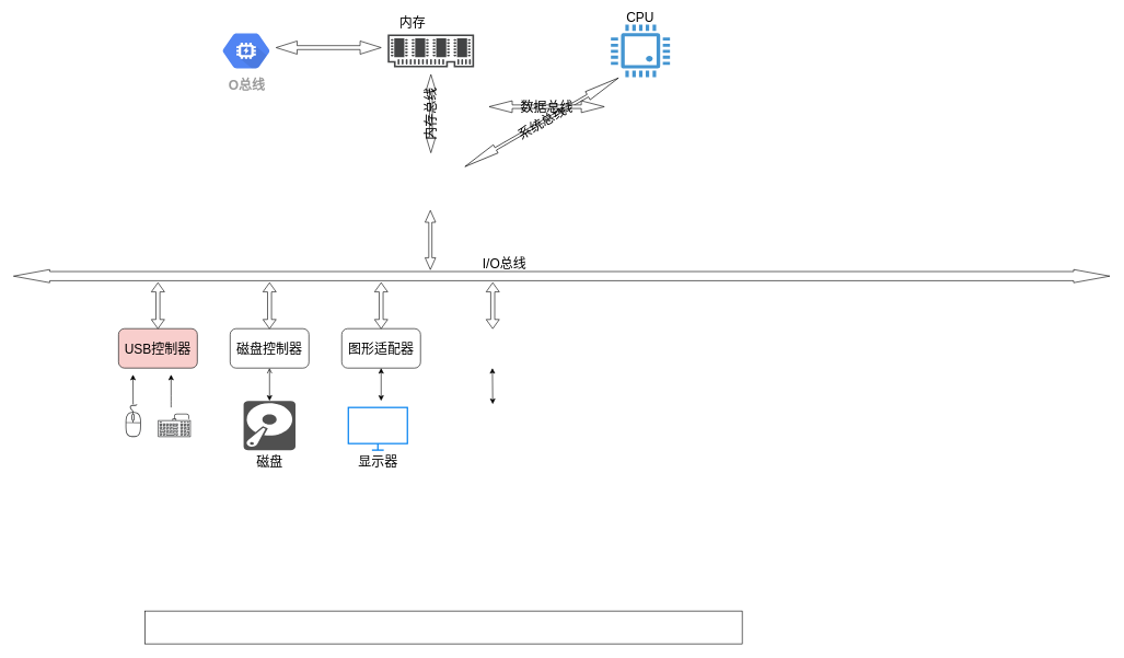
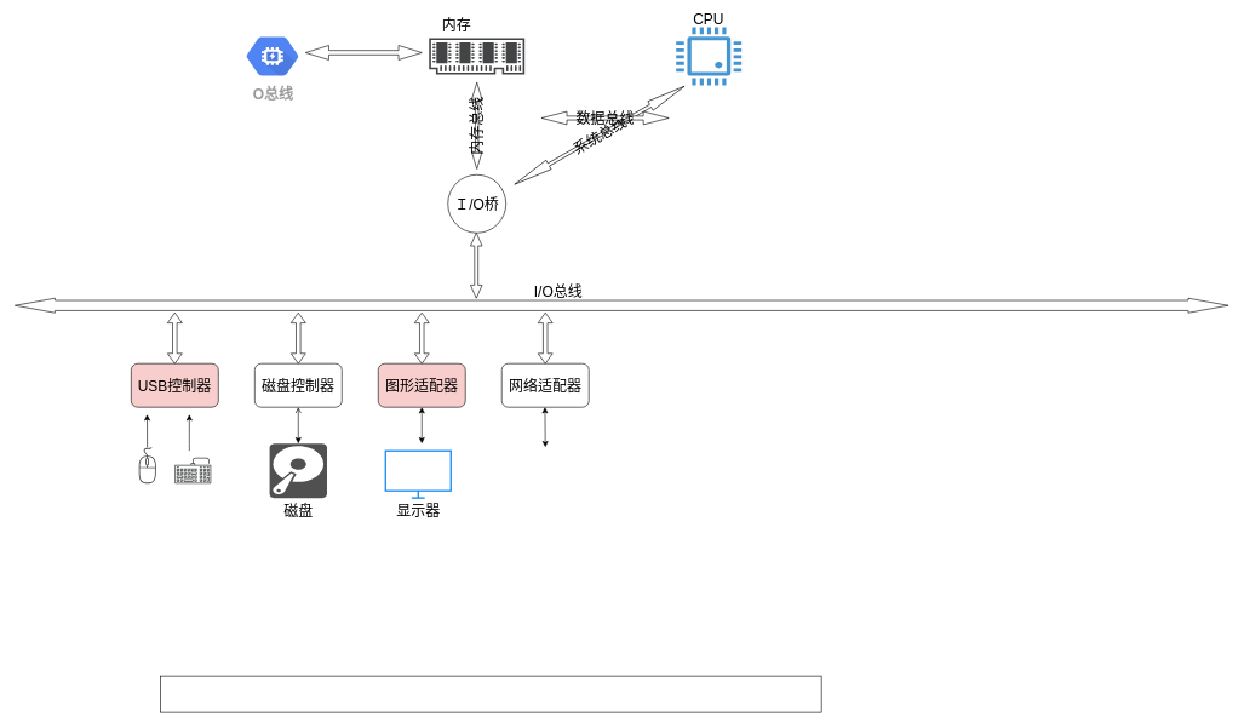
  <mxCell id="0" />
  <mxCell id="1" parent="0" />
  <mxCell id="2" value="" style="pointerEvents=1;shadow=0;dashed=0;html=1;strokeColor=none;fillColor=#4495D1;labelPosition=center;verticalLabelPosition=bottom;verticalAlign=top;align=center;outlineConnect=0;shape=mxgraph.veeam.cpu;" vertex="1" parent="1"><mxGeometry x="930" y="37" width="90" height="80" as="geometry" /></mxCell>
  <mxCell id="3" value="" style="pointerEvents=1;shadow=0;dashed=0;html=1;strokeColor=none;fillColor=#434445;aspect=fixed;labelPosition=center;verticalLabelPosition=bottom;verticalAlign=top;align=center;outlineConnect=0;shape=mxgraph.vvd.memory;" vertex="1" parent="1"><mxGeometry x="590" y="52" width="131.58" height="50" as="geometry" /></mxCell>
  <mxCell id="4" value="" style="shape=doubleArrow;whiteSpace=wrap;html=1;arrowWidth=0.7;arrowSize=0.033;" vertex="1" parent="1"><mxGeometry x="20" y="410" width="1670" height="20" as="geometry" /></mxCell>
  <mxCell id="5" value="I/O总线" style="text;html=1;strokeColor=none;fillColor=none;align=center;verticalAlign=middle;whiteSpace=wrap;rounded=0;fontSize=20;" vertex="1" parent="1"><mxGeometry x="720" y="390" width="96" height="20" as="geometry" /></mxCell>
  <mxCell id="6" value="&lt;font style=&quot;font-size: 20px&quot;&gt;O总线&lt;/font&gt;" style="html=1;fillColor=#5184F3;strokeColor=none;verticalAlign=top;labelPosition=center;verticalLabelPosition=bottom;align=center;spacingTop=-6;fontSize=11;fontStyle=1;fontColor=#999999;shape=mxgraph.gcp2.hexIcon;prIcon=gpu" vertex="1" parent="1"><mxGeometry x="320" y="38" width="109" height="78" as="geometry" /></mxCell>
  <mxCell id="7" value="" style="shape=doubleArrow;whiteSpace=wrap;html=1;fontSize=20;" vertex="1" parent="1"><mxGeometry x="420" y="62" width="160" height="20" as="geometry" /></mxCell>
  <mxCell id="8" value="内存" style="text;html=1;strokeColor=none;fillColor=none;align=center;verticalAlign=middle;whiteSpace=wrap;rounded=0;fontSize=20;" vertex="1" parent="1"><mxGeometry x="594" y="27" width="68" height="12" as="geometry" /></mxCell>
+ <mxCell id="9" value="Ｉ/O桥" style="ellipse;whiteSpace=wrap;html=1;aspect=fixed;fontSize=20;" vertex="1" parent="1"><mxGeometry x="615.79" y="240" width="80" height="80" as="geometry" /></mxCell>
  <mxCell id="10" value="" style="shape=doubleArrow;direction=south;whiteSpace=wrap;html=1;fontSize=20;" vertex="1" parent="1"><mxGeometry x="647" y="320" width="16" height="90" as="geometry" /></mxCell>
  <mxCell id="11" value="系统总线" style="shape=doubleArrow;whiteSpace=wrap;html=1;fontSize=20;rotation=-30;" vertex="1" parent="1"><mxGeometry x="689.61" y="178.55" width="270" height="14.34" as="geometry" /></mxCell>
  <mxCell id="12" value="CPU" style="text;html=1;strokeColor=none;fillColor=none;align=center;verticalAlign=middle;whiteSpace=wrap;rounded=0;fontSize=20;" vertex="1" parent="1"><mxGeometry x="941" y="20" width="68" height="12" as="geometry" /></mxCell>
  <mxCell id="13" value="" style="group" vertex="1" connectable="0" parent="1"><mxGeometry x="690" y="430" width="120" height="239" as="geometry" /></mxCell>
+ <mxCell id="14" value="网络适配器" style="rounded=1;whiteSpace=wrap;html=1;fontSize=20;" vertex="1" parent="13"><mxGeometry y="70" width="120" height="60" as="geometry" /></mxCell>
  <mxCell id="15" value="" style="shape=doubleArrow;direction=south;whiteSpace=wrap;html=1;fontSize=20;" vertex="1" parent="13"><mxGeometry x="50" width="20" height="70" as="geometry" /></mxCell>
  <mxCell id="16" value="" style="endArrow=classic;startArrow=classic;html=1;fontSize=20;entryX=0.5;entryY=1;entryDx=0;entryDy=0;" edge="1" parent="13"><mxGeometry width="50" height="50" relative="1" as="geometry"><mxPoint x="60" y="185" as="sourcePoint" /><mxPoint x="59.5" y="130" as="targetPoint" /></mxGeometry></mxCell>
  <mxCell id="17" value="" style="group" vertex="1" connectable="0" parent="1"><mxGeometry x="350" y="430" width="120" height="255" as="geometry" /></mxCell>
  <mxCell id="18" value="磁盘控制器" style="rounded=1;whiteSpace=wrap;html=1;fontSize=20;" vertex="1" parent="17"><mxGeometry y="70" width="120" height="60" as="geometry" /></mxCell>
  <mxCell id="19" value="" style="shape=doubleArrow;direction=south;whiteSpace=wrap;html=1;fontSize=20;" vertex="1" parent="17"><mxGeometry x="50" width="20" height="70" as="geometry" /></mxCell>
  <mxCell id="20" value="磁盘" style="pointerEvents=1;shadow=0;dashed=0;html=1;strokeColor=none;fillColor=#505050;labelPosition=center;verticalLabelPosition=bottom;verticalAlign=top;outlineConnect=0;align=center;shape=mxgraph.office.devices.hard_disk;fontSize=20;" vertex="1" parent="17"><mxGeometry x="20.5" y="180" width="79" height="75" as="geometry" /></mxCell>
  <mxCell id="21" value="" style="endArrow=open;startArrow=classic;html=1;fontSize=20;entryX=0.5;entryY=1;entryDx=0;entryDy=0;" edge="1" parent="17" source="20" target="18"><mxGeometry width="50" height="50" relative="1" as="geometry"><mxPoint x="40" y="180" as="sourcePoint" /><mxPoint x="90" y="130" as="targetPoint" /></mxGeometry></mxCell>
  <mxCell id="22" value="" style="group" vertex="1" connectable="0" parent="1"><mxGeometry x="180" y="430" width="120" height="255" as="geometry" /></mxCell>
  <mxCell id="23" value="USB控制器" style="rounded=1;whiteSpace=wrap;html=1;fontSize=20;fillColor=#f8cecc;" vertex="1" parent="22"><mxGeometry y="70" width="120" height="60" as="geometry" /></mxCell>
  <mxCell id="24" value="" style="shape=doubleArrow;direction=south;whiteSpace=wrap;html=1;fontSize=20;" vertex="1" parent="22"><mxGeometry x="50" width="20" height="70" as="geometry" /></mxCell>
  <mxCell id="25" value="" style="pointerEvents=1;shadow=0;dashed=0;html=1;strokeColor=none;fillColor=#434445;aspect=fixed;labelPosition=center;verticalLabelPosition=bottom;verticalAlign=top;align=center;outlineConnect=0;shape=mxgraph.vvd.keyboard;fontSize=20;" vertex="1" parent="22"><mxGeometry x="60" y="199.5" width="50" height="35.5" as="geometry" /></mxCell>
  <mxCell id="26" value="" style="pointerEvents=1;shadow=0;dashed=0;html=1;strokeColor=none;fillColor=#434445;aspect=fixed;labelPosition=center;verticalLabelPosition=bottom;verticalAlign=top;align=center;outlineConnect=0;shape=mxgraph.vvd.mouse;fontSize=20;" vertex="1" parent="22"><mxGeometry x="10" y="185" width="24.5" height="50" as="geometry" /></mxCell>
  <mxCell id="27" value="" style="endArrow=classic;html=1;fontSize=20;" edge="1" parent="22"><mxGeometry width="50" height="50" relative="1" as="geometry"><mxPoint x="80" y="190" as="sourcePoint" /><mxPoint x="80" y="140" as="targetPoint" /><Array as="points"><mxPoint x="80" y="182" /></Array></mxGeometry></mxCell>
  <mxCell id="28" value="" style="endArrow=classic;html=1;fontSize=20;" edge="1" parent="1" source="26"><mxGeometry width="50" height="50" relative="1" as="geometry"><mxPoint x="190" y="640" as="sourcePoint" /><mxPoint x="202" y="570" as="targetPoint" /></mxGeometry></mxCell>
  <mxCell id="29" value="" style="group" vertex="1" connectable="0" parent="1"><mxGeometry x="520" y="430" width="120" height="270" as="geometry" /></mxCell>
- <mxCell id="30" value="图形适配器" style="rounded=1;whiteSpace=wrap;html=1;fontSize=20;" vertex="1" parent="29"><mxGeometry y="70" width="120" height="60" as="geometry" /></mxCell>
+ <mxCell id="30" value="图形适配器" style="rounded=1;whiteSpace=wrap;html=1;fontSize=20;fillColor=#f8cecc;" vertex="1" parent="29"><mxGeometry y="70" width="120" height="60" as="geometry" /></mxCell>
  <mxCell id="31" value="" style="shape=doubleArrow;direction=south;whiteSpace=wrap;html=1;fontSize=20;" vertex="1" parent="29"><mxGeometry x="50" width="20" height="70" as="geometry" /></mxCell>
  <mxCell id="32" value="" style="endArrow=classic;startArrow=classic;html=1;fontSize=20;entryX=0.5;entryY=1;entryDx=0;entryDy=0;" edge="1" parent="29" target="30"><mxGeometry width="50" height="50" relative="1" as="geometry"><mxPoint x="60" y="180" as="sourcePoint" /><mxPoint x="90" y="130" as="targetPoint" /></mxGeometry></mxCell>
  <mxCell id="33" value="显示器" style="html=1;verticalLabelPosition=bottom;align=center;labelBackgroundColor=#ffffff;verticalAlign=top;strokeWidth=2;strokeColor=#0080F0;shadow=0;dashed=0;shape=mxgraph.ios7.icons.monitor;fontSize=20;" vertex="1" parent="29"><mxGeometry x="10" y="190" width="90" height="65" as="geometry" /></mxCell>
  <mxCell id="34" value="内存总线" style="shape=doubleArrow;whiteSpace=wrap;html=1;fontSize=20;rotation=-90;" vertex="1" parent="1"><mxGeometry x="596.19" y="165.39" width="119.21" height="14.34" as="geometry" /></mxCell>
  <mxCell id="35" value="数据总线" style="shape=doubleArrow;whiteSpace=wrap;html=1;fontSize=20;" vertex="1" parent="1"><mxGeometry x="744.61" y="153" width="175.39" height="18" as="geometry" /></mxCell>
  <mxCell id="36" value="" style="rounded=0;whiteSpace=wrap;html=1;fontSize=20;" vertex="1" parent="1"><mxGeometry x="220" y="930" width="910" height="50" as="geometry" /></mxCell>
